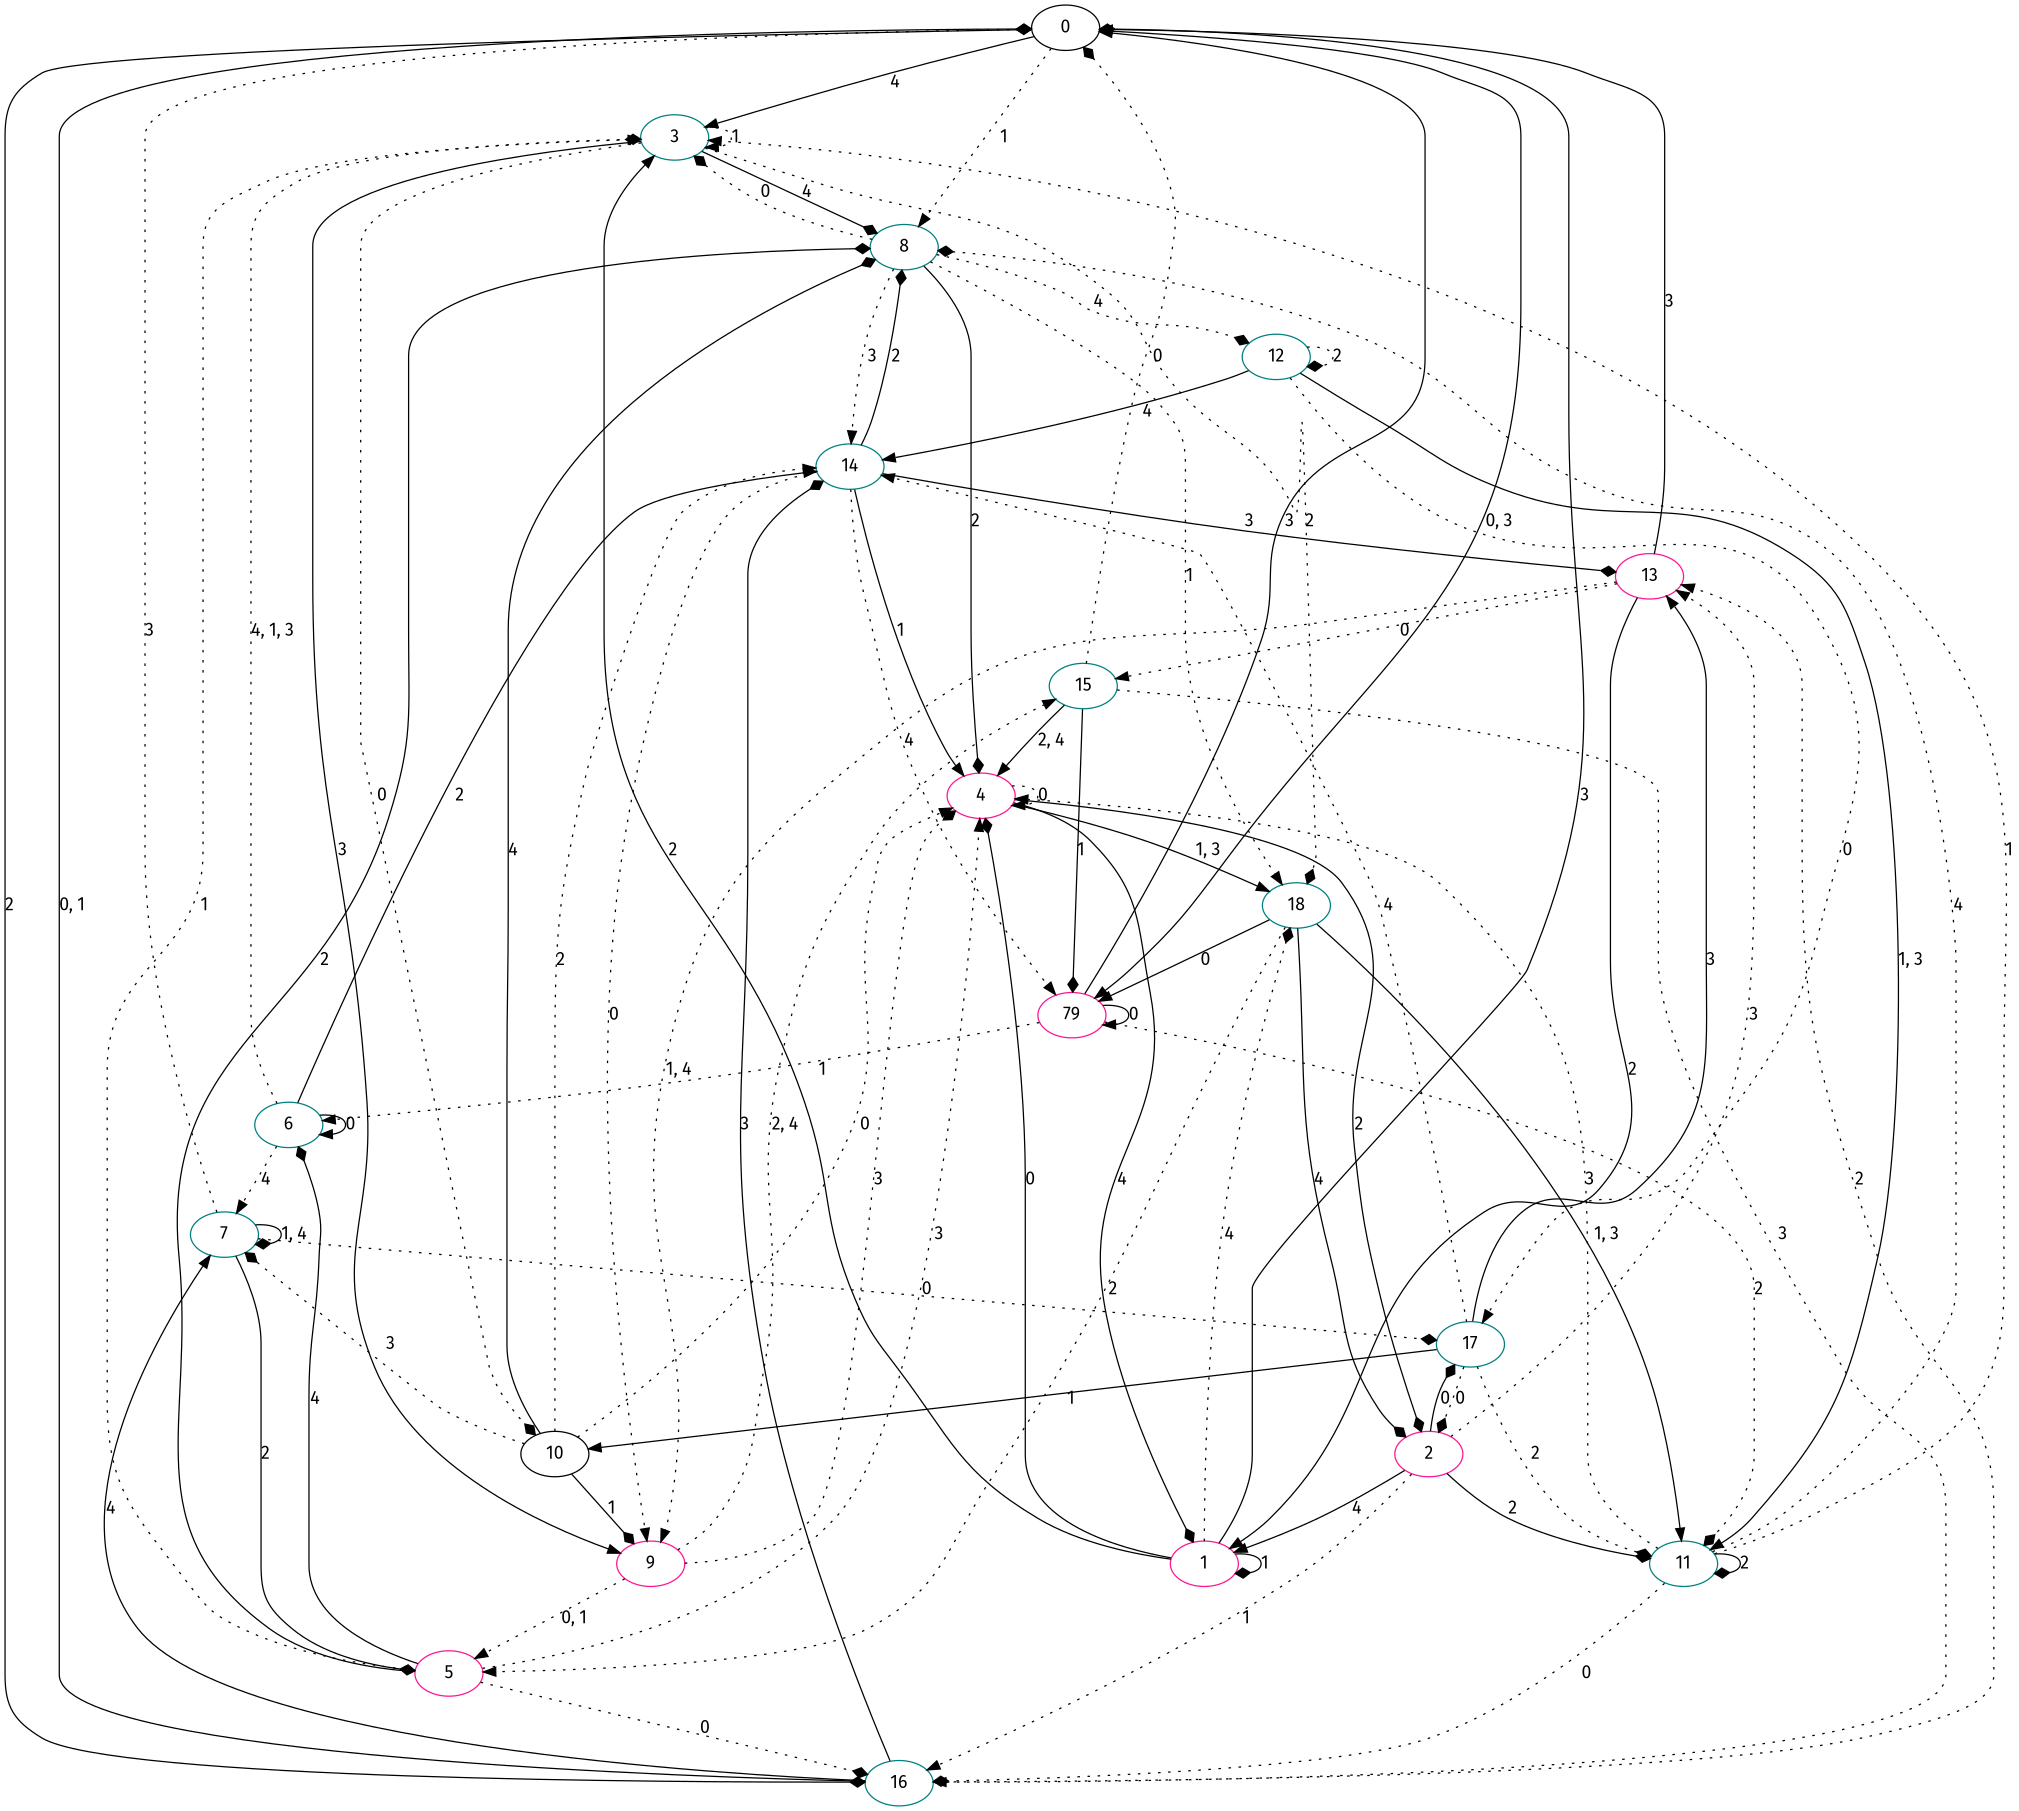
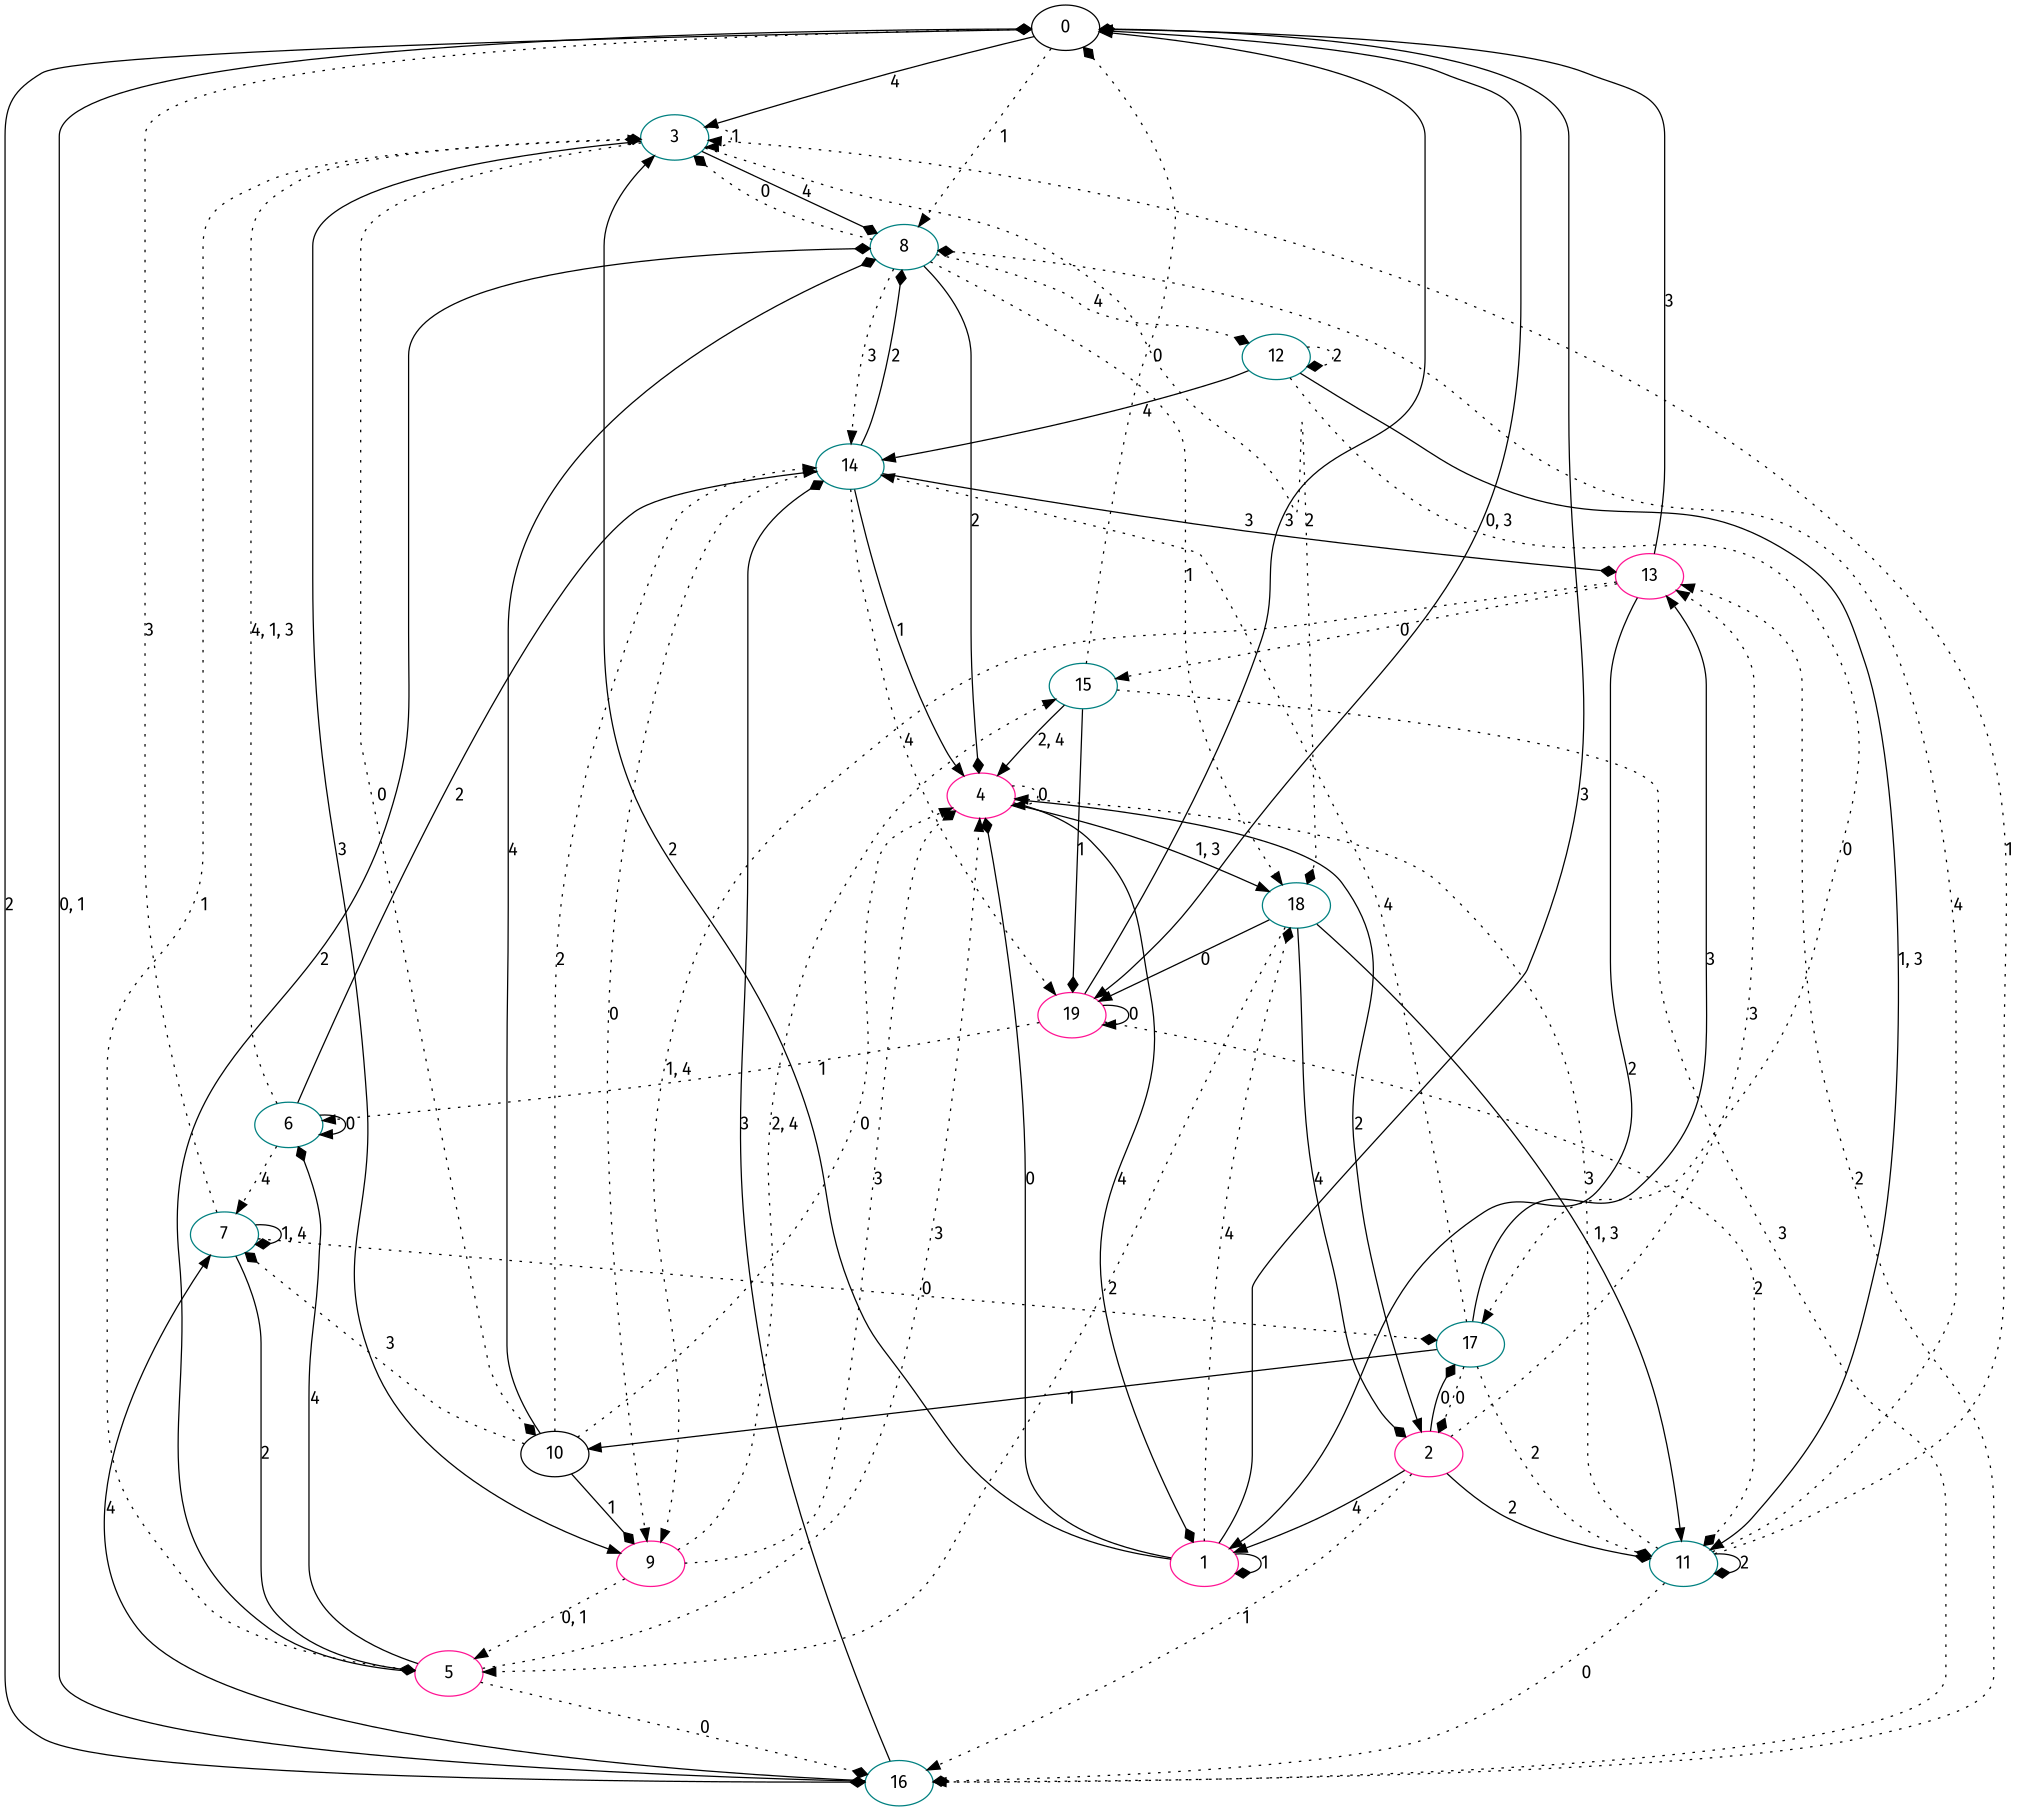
  digraph {
    fontname="Fira Sans"
    node [color=teal fontname="Fira Sans"]
    edge [arrowhead=normal fontname="Fira Sans" style=solid]
    n1 [color=black label=0]
    n2 [label=3]
    n3 [label=8]
    n4 [label=16]
-   n5 [color=deeppink label=79]
+   n5 [color=deeppink label=19]
    n6 [label=18]
    n7 [color=deeppink label=9]
    n8 [color=black label=10]
    n9 [color=deeppink label=4]
    n10 [label=14]
    n11 [label=12]
    n12 [color=deeppink label=13]
    n13 [label=7]
    n14 [label=11]
    n15 [label=6]
    n16 [color=deeppink label=1]
    n17 [color=deeppink label=2]
    n18 [color=deeppink label=5]
    n19 [label=17]
    n20 [label=15]
    n1 -> n2 [label=4]
    n1 -> n3 [label=1 style=dotted]
    n1 -> n4 [arrowhead=diamond label=2]
    n1 -> n5 [label="0, 3"]
    n2 -> n2 [label=1 style=dotted]
    n2 -> n3 [arrowhead=diamond label=4]
    n2 -> n6 [arrowhead=diamond label=2 style=dotted]
    n2 -> n7 [label=3]
    n2 -> n8 [arrowhead=diamond label=0 style=dotted]
    n3 -> n2 [arrowhead=diamond label=0 style=dotted]
    n3 -> n6 [label=1 style=dotted]
    n3 -> n9 [arrowhead=diamond label=2]
    n3 -> n10 [label=3 style=dotted]
    n3 -> n11 [arrowhead=diamond label=4 style=dotted]
    n4 -> n1 [arrowhead=diamond label="0, 1"]
    n4 -> n10 [arrowhead=diamond label=3]
    n4 -> n12 [label=2 style=dotted]
    n4 -> n13 [label=4]
    n5 -> n1 [label=3]
    n5 -> n5 [label=0]
    n5 -> n14 [arrowhead=diamond label=2 style=dotted]
    n5 -> n15 [label=1 style=dotted]
    n6 -> n5 [label=0]
    n6 -> n14 [label="1, 3"]
    n6 -> n17 [arrowhead=diamond label=4]
    n6 -> n18 [label=2 style=dotted]
    n7 -> n9 [arrowhead=diamond label=3 style=dotted]
    n7 -> n18 [label="0, 1" style=dotted]
    n7 -> n20 [label="2, 4" style=dotted]
    n8 -> n3 [arrowhead=diamond label=4]
    n8 -> n7 [arrowhead=diamond label=1]
    n8 -> n9 [label=0 style=dotted]
    n8 -> n10 [label=2 style=dotted]
    n8 -> n13 [arrowhead=diamond label=3 style=dotted]
    n9 -> n6 [label="1, 3"]
    n9 -> n9 [label=0 style=dotted]
    n9 -> n16 [arrowhead=diamond label=4]
-   n9 -> n17 [arrowhead=diamond label=2]
+   n9 -> n17 [label=2]
    n10 -> n3 [arrowhead=diamond label=2]
    n10 -> n5 [label=4 style=dotted]
    n10 -> n7 [label=0 style=dotted]
    n10 -> n9 [label=1]
    n10 -> n12 [arrowhead=diamond label=3]
    n11 -> n10 [label=4]
    n11 -> n11 [arrowhead=diamond label=2 style=dotted]
    n11 -> n14 [label="1, 3"]
    n11 -> n19 [label=0 style=dotted]
    n12 -> n1 [label=3]
    n12 -> n7 [label="1, 4" style=dotted]
    n12 -> n16 [label=2]
    n12 -> n20 [label=0 style=dotted]
    n13 -> n1 [arrowhead=diamond label=3 style=dotted]
    n13 -> n13 [arrowhead=diamond label="1, 4"]
    n13 -> n18 [arrowhead=diamond label=2]
    n13 -> n19 [arrowhead=diamond label=0 style=dotted]
    n14 -> n2 [label=1 style=dotted]
    n14 -> n3 [arrowhead=diamond label=4 style=dotted]
    n14 -> n4 [arrowhead=diamond label=0 style=dotted]
    n14 -> n9 [label=3 style=dotted]
    n14 -> n14 [arrowhead=diamond label=2]
    n15 -> n2 [arrowhead=diamond label="4, 1, 3" style=dotted]
    n15 -> n10 [label=2]
    n15 -> n13 [label=4 style=dotted]
    n15 -> n15 [label=0]
    n16 -> n1 [arrowhead=diamond label=3]
    n16 -> n2 [label=2]
    n16 -> n6 [arrowhead=diamond label=4 style=dotted]
    n16 -> n9 [arrowhead=diamond label=0]
    n16 -> n16 [arrowhead=diamond label=1]
    n17 -> n4 [label=1 style=dotted]
    n17 -> n12 [label=3 style=dotted]
    n17 -> n14 [arrowhead=diamond label=2]
    n17 -> n16 [label=4]
    n17 -> n19 [arrowhead=diamond label=0]
    n18 -> n2 [label=1 style=dotted]
    n18 -> n3 [arrowhead=diamond label=2]
    n18 -> n4 [arrowhead=diamond label=0 style=dotted]
    n18 -> n9 [label=3 style=dotted]
    n18 -> n15 [arrowhead=diamond label=4]
    n19 -> n8 [label=1]
    n19 -> n10 [label=4 style=dotted]
    n19 -> n12 [label=3]
    n19 -> n14 [arrowhead=diamond label=2 style=dotted]
    n19 -> n17 [arrowhead=diamond label=0 style=dotted]
    n20 -> n1 [arrowhead=diamond label=0 style=dotted]
    n20 -> n4 [label=3 style=dotted]
    n20 -> n5 [arrowhead=diamond label=1]
    n20 -> n9 [label="2, 4"]
  }
